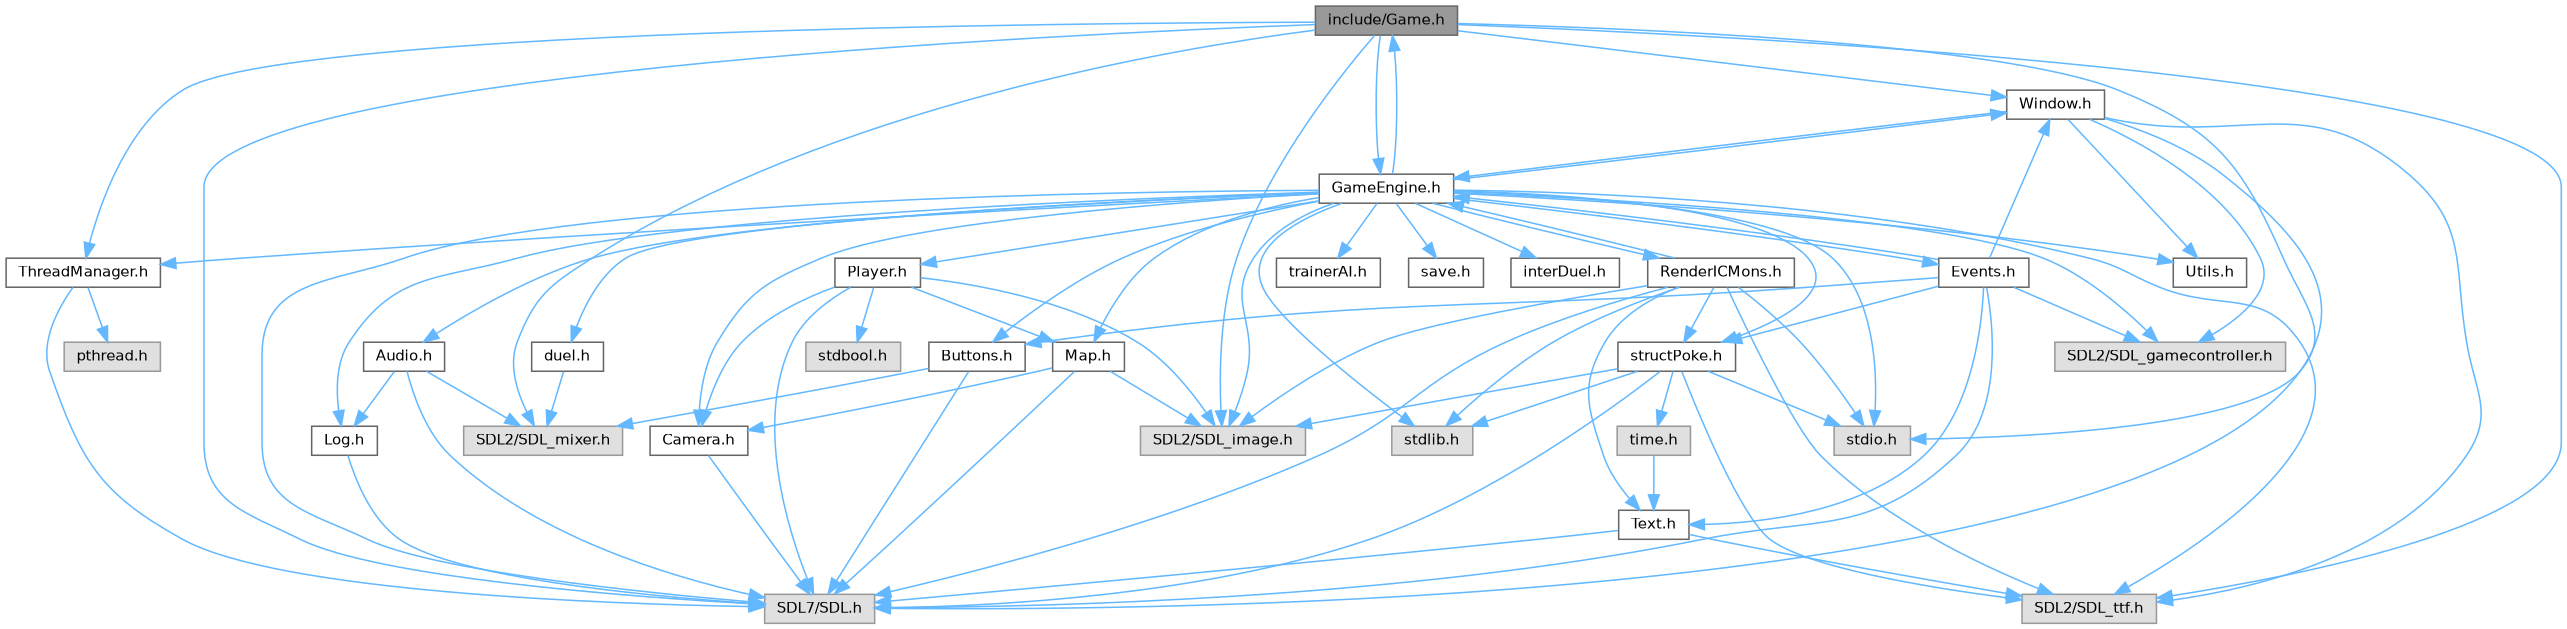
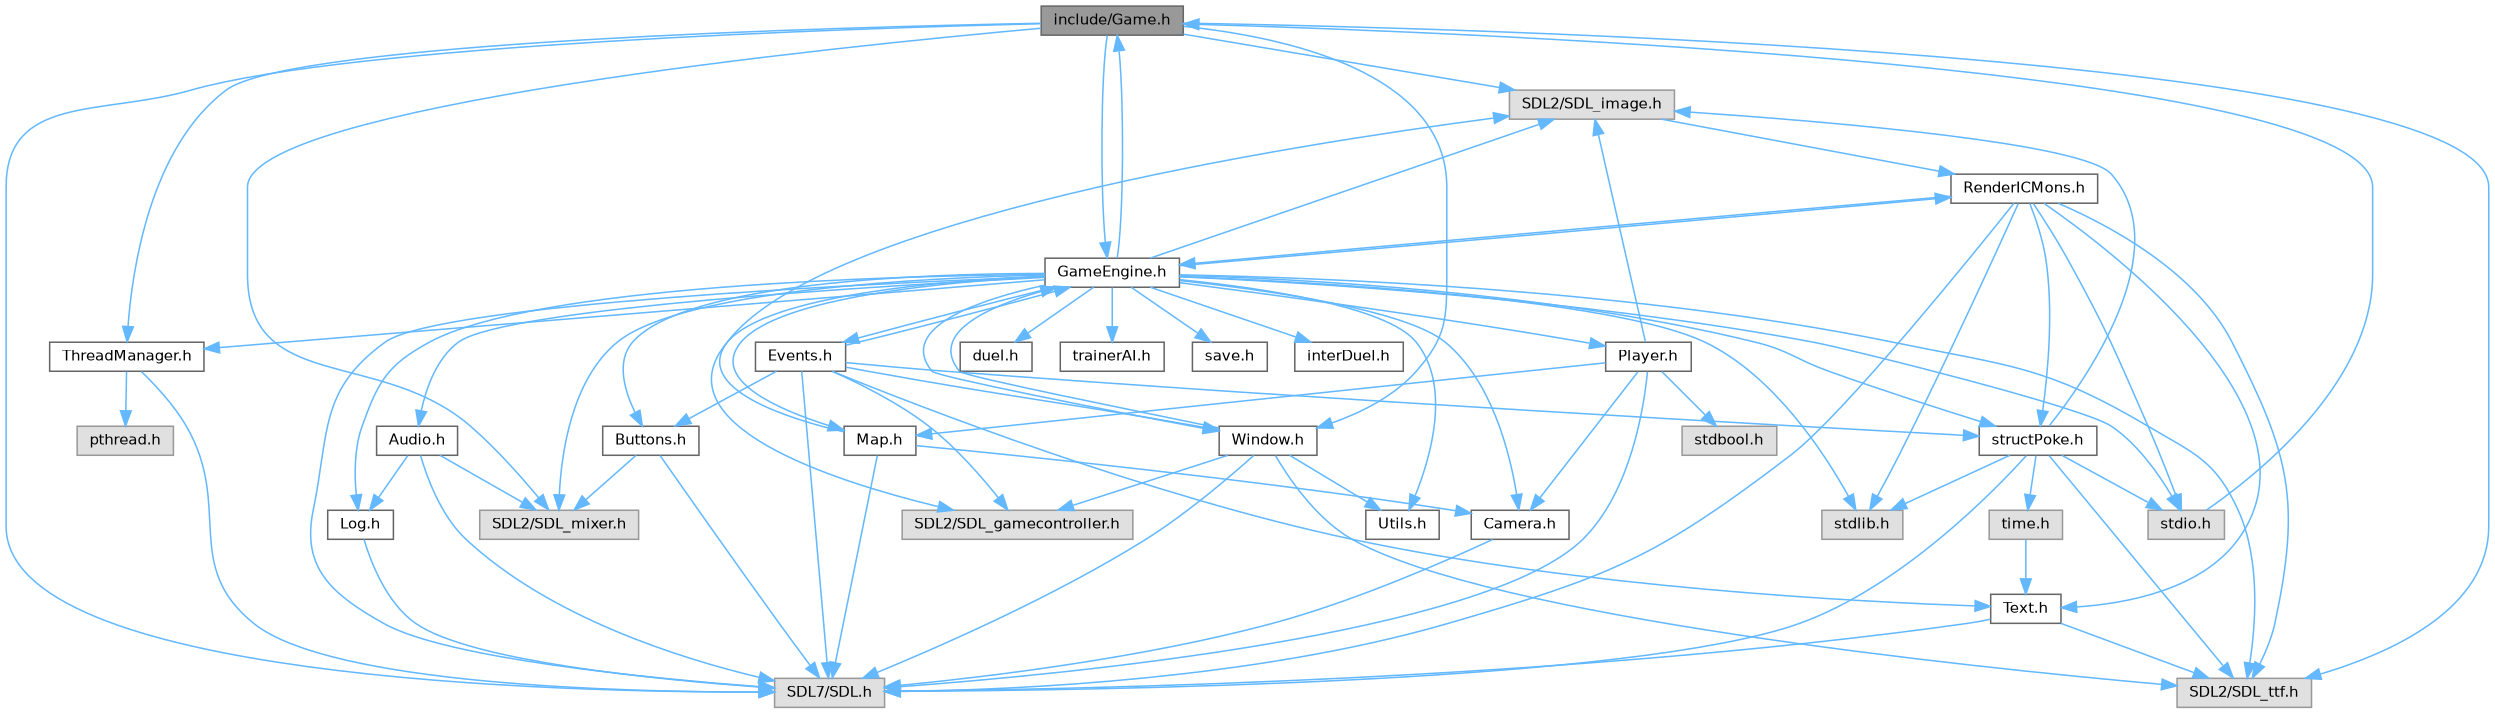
  digraph {
    node [color=grey40 fillcolor=white fontname=Helvetica fontsize=10 shape=box style=filled]
    edge [color=steelblue1 fontname=Helvetica fontsize=10 labelfontname=Helvetica labelfontsize=10 style=solid]
    n1 [color=gray40 fillcolor=grey60 fontcolor=black height=0.2 label="include/Game.h" width=0.4]
    n2 [color=grey60 fillcolor="#E0E0E0" height=0.2 label="SDL7/SDL.h" width=0.4]
    n3 [color=grey60 fillcolor="#E0E0E0" height=0.2 label="SDL2/SDL_mixer.h" width=0.4]
    n4 [color=grey60 fillcolor="#E0E0E0" height=0.2 label="SDL2/SDL_image.h" width=0.4]
    n5 [color=grey60 fillcolor="#E0E0E0" height=0.2 label="SDL2/SDL_ttf.h" width=0.4]
    n6 [color=grey60 fillcolor="#E0E0E0" height=0.2 label="stdio.h" width=0.4]
    n7 [height=0.2 label="Window.h" width=0.4]
    n8 [height=0.2 label="GameEngine.h" width=0.4]
    n9 [height=0.2 label="ThreadManager.h" width=0.4]
    n10 [color=grey60 fillcolor="#E0E0E0" height=0.2 label="SDL2/SDL_gamecontroller.h" width=0.4]
    n11 [height=0.2 label="Utils.h" width=0.4]
    n12 [color=grey60 fillcolor="#E0E0E0" height=0.2 label="stdlib.h" width=0.4]
    n13 [height=0.2 label="Log.h" width=0.4]
    n14 [height=0.2 label="Audio.h" width=0.4]
    n15 [height=0.2 label="Buttons.h" width=0.4]
    n16 [height=0.2 label="structPoke.h" width=0.4]
    n17 [height=0.2 label="duel.h" width=0.4]
    n18 [height=0.2 label="trainerAI.h" width=0.4]
    n19 [height=0.2 label="save.h" width=0.4]
    n20 [height=0.2 label="interDuel.h" width=0.4]
    n21 [height=0.2 label="Map.h" width=0.4]
    n22 [height=0.2 label="Camera.h" width=0.4]
    n23 [height=0.2 label="Player.h" width=0.4]
    n24 [height=0.2 label="Events.h" width=0.4]
    n25 [height=0.2 label="RenderICMons.h" width=0.4]
    n26 [color=grey60 fillcolor="#E0E0E0" height=0.2 label="pthread.h" width=0.4]
    n27 [color=grey60 fillcolor="#E0E0E0" height=0.2 label="time.h" width=0.4]
    n28 [height=0.2 label="Text.h" width=0.4]
    n29 [color=grey60 fillcolor="#E0E0E0" height=0.2 label="stdbool.h" width=0.4]
    n1 -> n2
    n1 -> n3
    n1 -> n4
    n1 -> n5
-   n1 -> n6
+   n6 -> n1
    n1 -> n7
    n1 -> n8
    n1 -> n9
    n7 -> n2
    n7 -> n5
    n7 -> n8
    n7 -> n10
    n7 -> n11
    n8 -> n1
    n8 -> n2
-   n17 -> n3
+   n8 -> n3
    n8 -> n4
    n8 -> n5
    n8 -> n6
    n8 -> n7
    n8 -> n9
    n8 -> n10
    n8 -> n11
    n8 -> n12
    n8 -> n13
    n8 -> n14
    n8 -> n15
    n8 -> n16
    n8 -> n17
    n8 -> n18
    n8 -> n19
    n8 -> n20
    n8 -> n21
    n8 -> n22
    n8 -> n23
    n8 -> n24
    n8 -> n25
    n9 -> n2
    n9 -> n26
    n13 -> n2
    n14 -> n2
    n14 -> n3
    n14 -> n13
    n15 -> n2
    n15 -> n3
    n16 -> n2
    n16 -> n4
    n16 -> n5
    n16 -> n6
    n16 -> n12
    n16 -> n27
    n21 -> n2
    n21 -> n4
    n21 -> n22
    n22 -> n2
    n23 -> n2
    n23 -> n4
    n23 -> n21
    n23 -> n22
    n23 -> n29
    n24 -> n2
    n24 -> n7
    n24 -> n8
    n24 -> n10
    n24 -> n15
    n24 -> n16
    n24 -> n28
    n25 -> n2
-   n25 -> n4
+   n4 -> n25
    n25 -> n5
    n25 -> n6
    n25 -> n8
    n25 -> n12
    n25 -> n16
    n25 -> n28
    n27 -> n28
    n28 -> n2
    n28 -> n5
  }
